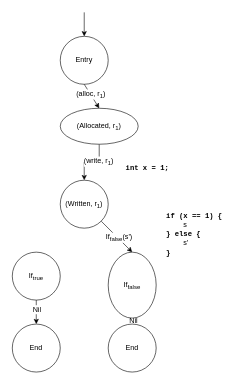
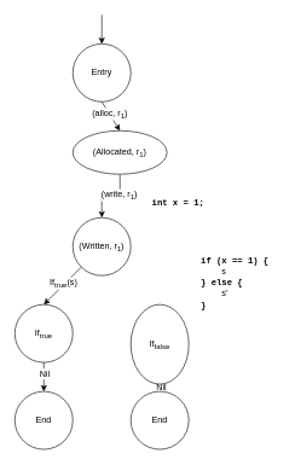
  <mxCell id="0" />
  <mxCell id="1" parent="0" />
  <mxCell id="2" value="Entry" style="ellipse;whiteSpace=wrap;html=1;aspect=fixed;" parent="1" vertex="1"><mxGeometry x="100" y="60" width="80" height="80" as="geometry" /></mxCell>
  <mxCell id="3" value="" style="endArrow=classic;html=1;entryX=0.5;entryY=0;entryDx=0;entryDy=0;" parent="1" target="2" edge="1"><mxGeometry width="50" height="50" relative="1" as="geometry"><mxPoint x="140" y="20" as="sourcePoint" /><mxPoint x="150" y="160" as="targetPoint" /></mxGeometry></mxCell>
  <mxCell id="4" value="" style="endArrow=classic;html=1;exitX=0.5;exitY=1;exitDx=0;exitDy=0;entryX=0.5;entryY=0;entryDx=0;entryDy=0;" parent="1" source="2" target="8" edge="1"><mxGeometry width="50" height="50" relative="1" as="geometry"><mxPoint x="100" y="210" as="sourcePoint" /><mxPoint x="140" y="180" as="targetPoint" /></mxGeometry></mxCell>
  <mxCell id="5" value="(alloc, r&lt;sub&gt;1&lt;/sub&gt;)" style="text;html=1;align=center;verticalAlign=middle;resizable=0;points=[];labelBackgroundColor=#ffffff;" parent="4" vertex="1" connectable="0"><mxGeometry x="-0.2" relative="1" as="geometry"><mxPoint as="offset" /></mxGeometry></mxCell>
  <mxCell id="6" style="edgeStyle=orthogonalEdgeStyle;rounded=0;orthogonalLoop=1;jettySize=auto;html=1;exitX=0.5;exitY=1;exitDx=0;exitDy=0;entryX=0.5;entryY=0;entryDx=0;entryDy=0;" parent="1" source="8" target="14" edge="1"><mxGeometry relative="1" as="geometry" /></mxCell>
  <mxCell id="7" value="(write, r&lt;sub&gt;1&lt;/sub&gt;)" style="text;html=1;align=center;verticalAlign=middle;resizable=0;points=[];labelBackgroundColor=#ffffff;" parent="6" vertex="1" connectable="0"><mxGeometry x="-0.25" y="-2" relative="1" as="geometry"><mxPoint as="offset" /></mxGeometry></mxCell>
  <mxCell id="8" value="(Allocated, r&lt;sub&gt;1&lt;/sub&gt;)" style="ellipse;whiteSpace=wrap;html=1;aspect=fixed;" parent="1" vertex="1"><mxGeometry x="100" y="180" width="130" height="60" as="geometry" /></mxCell>
  <mxCell id="9" value="&lt;font face=&quot;Courier New&quot;&gt;int x = 1;&lt;/font&gt;" style="text;html=1;align=center;verticalAlign=middle;resizable=0;points=[];autosize=1;fontStyle=1" parent="1" vertex="1"><mxGeometry x="200" y="270" width="90" height="20" as="geometry" /></mxCell>
- <mxCell id="12" style="edgeStyle=none;rounded=0;orthogonalLoop=1;jettySize=auto;html=1;exitX=1;exitY=1;exitDx=0;exitDy=0;entryX=0.5;entryY=0;entryDx=0;entryDy=0;" parent="1" source="14" target="20" edge="1"><mxGeometry relative="1" as="geometry" /></mxCell>
- <mxCell id="13" value="If&lt;sub&gt;false&lt;/sub&gt;(s')" style="text;html=1;align=center;verticalAlign=middle;resizable=0;points=[];labelBackgroundColor=#ffffff;" parent="12" vertex="1" connectable="0"><mxGeometry x="0.111" y="1" relative="1" as="geometry"><mxPoint y="-1" as="offset" /></mxGeometry></mxCell>
+ <mxCell id="10" style="rounded=0;orthogonalLoop=1;jettySize=auto;html=1;exitX=0;exitY=1;exitDx=0;exitDy=0;entryX=0.5;entryY=0;entryDx=0;entryDy=0;" parent="1" source="14" target="17" edge="1"><mxGeometry relative="1" as="geometry" /></mxCell>
+ <mxCell id="11" value="If&lt;sub&gt;true&lt;/sub&gt;(s)" style="text;html=1;align=center;verticalAlign=middle;resizable=0;points=[];labelBackgroundColor=#ffffff;" parent="10" vertex="1" connectable="0"><mxGeometry x="-0.083" y="-1" relative="1" as="geometry"><mxPoint y="-1" as="offset" /></mxGeometry></mxCell>
  <mxCell id="14" value="&lt;span style=&quot;white-space: normal&quot;&gt;(Written, r&lt;/span&gt;&lt;sub style=&quot;white-space: normal&quot;&gt;1&lt;/sub&gt;&lt;span style=&quot;white-space: normal&quot;&gt;)&lt;/span&gt;" style="ellipse;whiteSpace=wrap;html=1;aspect=fixed;" parent="1" vertex="1"><mxGeometry x="100" y="300" width="80" height="80" as="geometry" /></mxCell>
  <mxCell id="15" style="edgeStyle=none;rounded=0;orthogonalLoop=1;jettySize=auto;html=1;exitX=0.5;exitY=1;exitDx=0;exitDy=0;entryX=0.5;entryY=0;entryDx=0;entryDy=0;" parent="1" source="17" target="22" edge="1"><mxGeometry relative="1" as="geometry" /></mxCell>
  <mxCell id="16" value="Nil" style="text;html=1;align=center;verticalAlign=middle;resizable=0;points=[];labelBackgroundColor=#ffffff;" parent="15" vertex="1" connectable="0"><mxGeometry x="-0.25" relative="1" as="geometry"><mxPoint as="offset" /></mxGeometry></mxCell>
  <mxCell id="17" value="If&lt;sub&gt;true&lt;/sub&gt;" style="ellipse;whiteSpace=wrap;html=1;aspect=fixed;" parent="1" vertex="1"><mxGeometry x="20" y="420" width="80" height="80" as="geometry" /></mxCell>
  <mxCell id="18" style="edgeStyle=none;rounded=0;orthogonalLoop=1;jettySize=auto;html=1;exitX=0.5;exitY=1;exitDx=0;exitDy=0;entryX=0.5;entryY=0;entryDx=0;entryDy=0;" parent="1" source="20" target="23" edge="1"><mxGeometry relative="1" as="geometry" /></mxCell>
  <mxCell id="19" value="Nil" style="text;html=1;align=center;verticalAlign=middle;resizable=0;points=[];labelBackgroundColor=#ffffff;" parent="18" vertex="1" connectable="0"><mxGeometry x="-0.35" y="1" relative="1" as="geometry"><mxPoint as="offset" /></mxGeometry></mxCell>
  <mxCell id="20" value="If&lt;sub&gt;false&lt;/sub&gt;" style="ellipse;whiteSpace=wrap;html=1;aspect=fixed;" parent="1" vertex="1"><mxGeometry x="180" y="420" width="80" height="110" as="geometry" /></mxCell>
  <mxCell id="21" value="&lt;font face=&quot;Courier New&quot;&gt;if (x == 1) { &lt;br&gt;&amp;nbsp; &amp;nbsp; &lt;/font&gt;&lt;span style=&quot;font-weight: normal&quot;&gt;s&lt;/span&gt;&lt;font face=&quot;Courier New&quot;&gt; &lt;br&gt;} else { &lt;br&gt;&amp;nbsp; &amp;nbsp; &lt;/font&gt;&lt;span style=&quot;font-weight: normal&quot;&gt;s'&lt;/span&gt;&lt;font face=&quot;Courier New&quot;&gt;&amp;nbsp;&lt;br&gt;}&lt;/font&gt;" style="text;html=1;align=left;verticalAlign=middle;resizable=0;points=[];autosize=1;fontStyle=1" parent="1" vertex="1"><mxGeometry x="275" y="350" width="110" height="80" as="geometry" /></mxCell>
  <mxCell id="22" value="End" style="ellipse;whiteSpace=wrap;html=1;aspect=fixed;" parent="1" vertex="1"><mxGeometry x="20" y="540" width="80" height="80" as="geometry" /></mxCell>
  <mxCell id="23" value="End" style="ellipse;whiteSpace=wrap;html=1;aspect=fixed;" parent="1" vertex="1"><mxGeometry x="180" y="540" width="80" height="80" as="geometry" /></mxCell>
